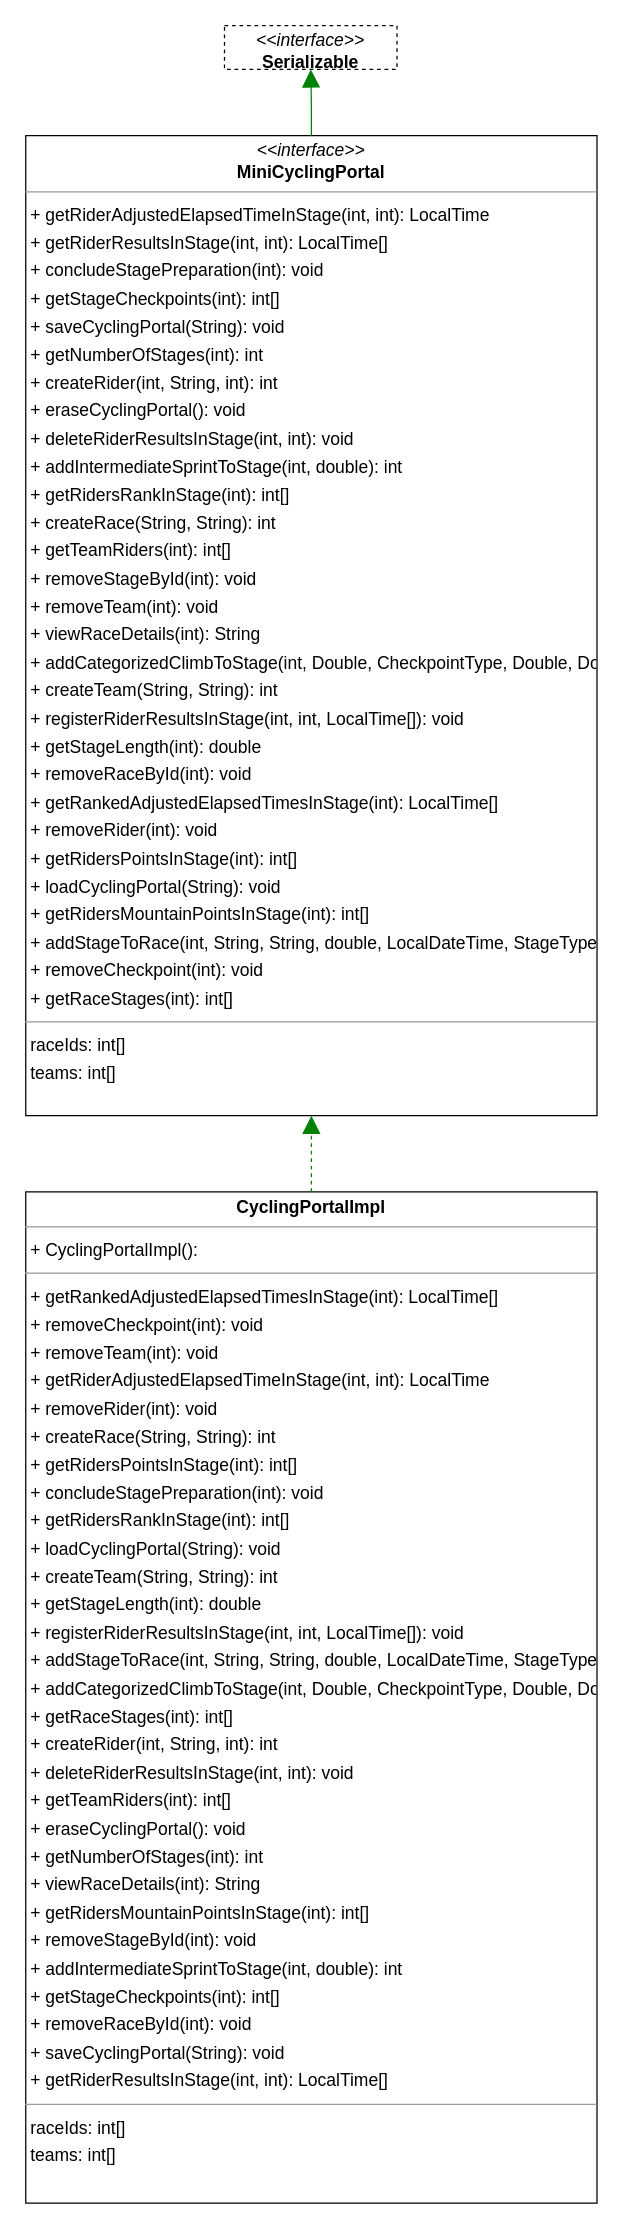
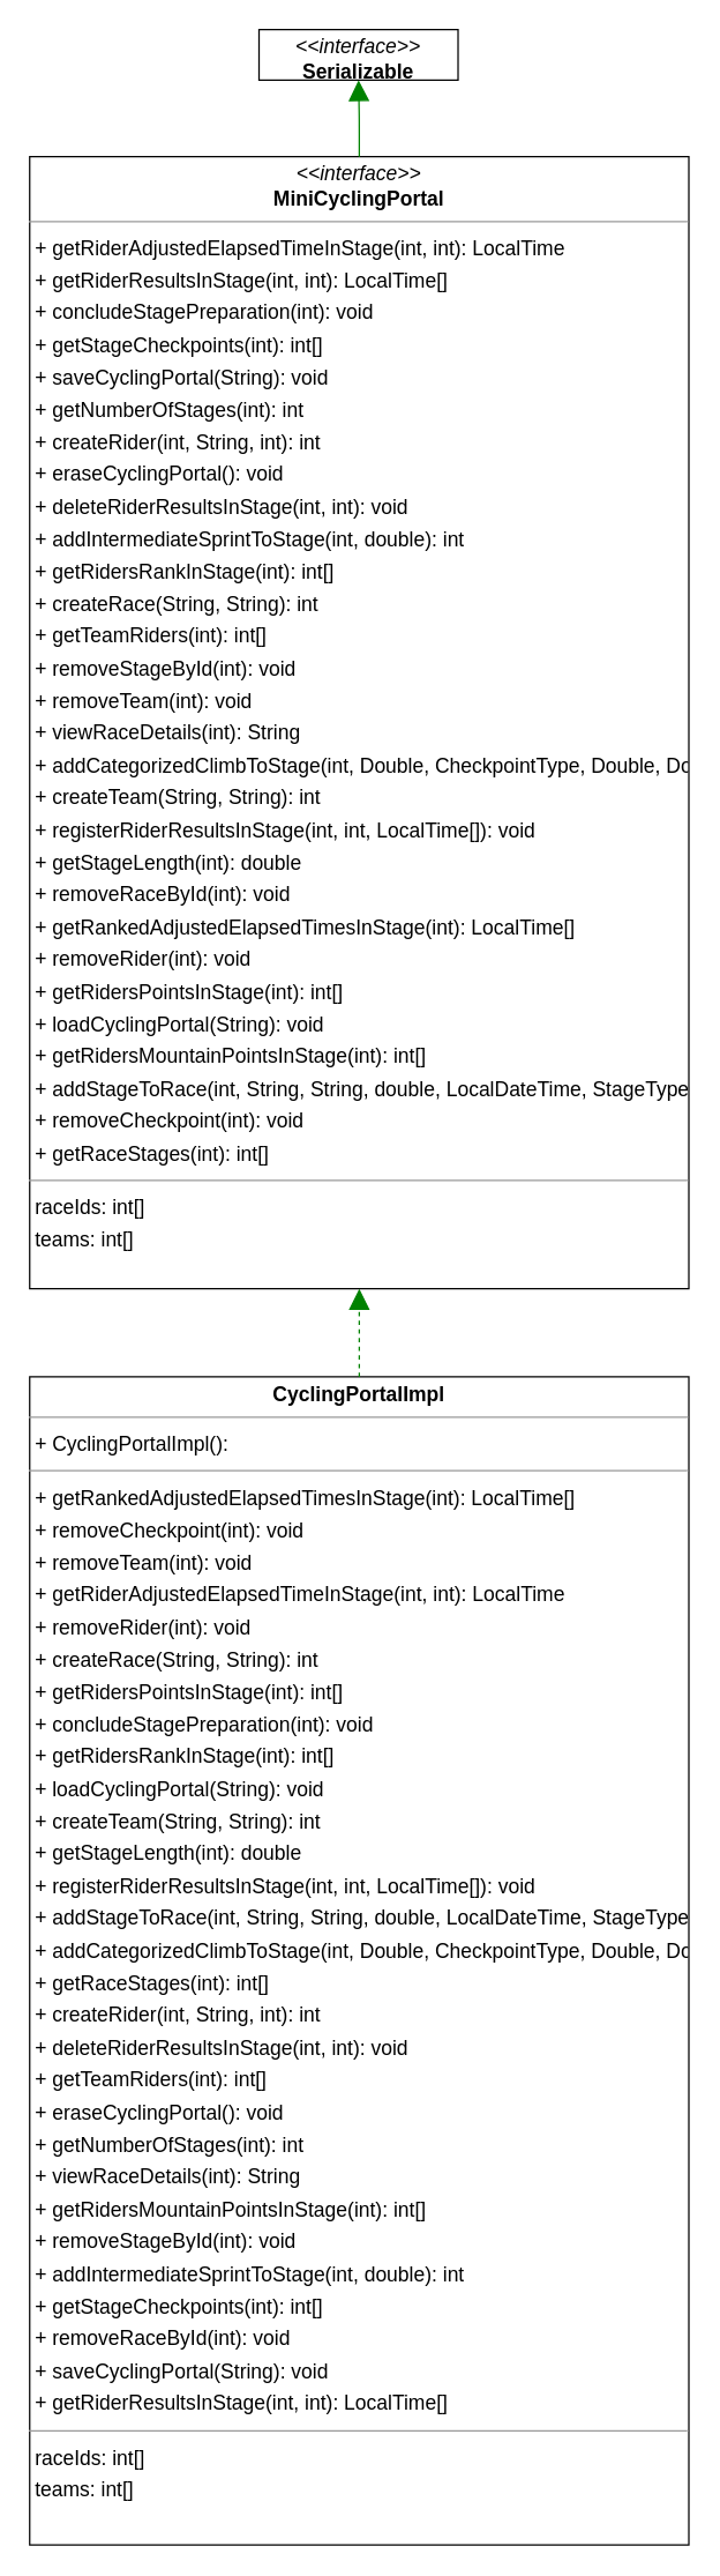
  <mxCell id="0" />
  <mxCell id="1" parent="0" />
  <mxCell id="2" value="&lt;p style=&quot;margin:0px;margin-top:4px;text-align:center;&quot;&gt;&lt;b&gt;CyclingPortalImpl&lt;/b&gt;&lt;/p&gt;&lt;hr size=&quot;1&quot;/&gt;&lt;p style=&quot;margin:0 0 0 4px;line-height:1.6;&quot;&gt;+ CyclingPortalImpl(): &lt;/p&gt;&lt;hr size=&quot;1&quot;/&gt;&lt;p style=&quot;margin:0 0 0 4px;line-height:1.6;&quot;&gt;+ getRankedAdjustedElapsedTimesInStage(int): LocalTime[]&lt;br/&gt;+ removeCheckpoint(int): void&lt;br/&gt;+ removeTeam(int): void&lt;br/&gt;+ getRiderAdjustedElapsedTimeInStage(int, int): LocalTime&lt;br/&gt;+ removeRider(int): void&lt;br/&gt;+ createRace(String, String): int&lt;br/&gt;+ getRidersPointsInStage(int): int[]&lt;br/&gt;+ concludeStagePreparation(int): void&lt;br/&gt;+ getRidersRankInStage(int): int[]&lt;br/&gt;+ loadCyclingPortal(String): void&lt;br/&gt;+ createTeam(String, String): int&lt;br/&gt;+ getStageLength(int): double&lt;br/&gt;+ registerRiderResultsInStage(int, int, LocalTime[]): void&lt;br/&gt;+ addStageToRace(int, String, String, double, LocalDateTime, StageType): int&lt;br/&gt;+ addCategorizedClimbToStage(int, Double, CheckpointType, Double, Double): int&lt;br/&gt;+ getRaceStages(int): int[]&lt;br/&gt;+ createRider(int, String, int): int&lt;br/&gt;+ deleteRiderResultsInStage(int, int): void&lt;br/&gt;+ getTeamRiders(int): int[]&lt;br/&gt;+ eraseCyclingPortal(): void&lt;br/&gt;+ getNumberOfStages(int): int&lt;br/&gt;+ viewRaceDetails(int): String&lt;br/&gt;+ getRidersMountainPointsInStage(int): int[]&lt;br/&gt;+ removeStageById(int): void&lt;br/&gt;+ addIntermediateSprintToStage(int, double): int&lt;br/&gt;+ getStageCheckpoints(int): int[]&lt;br/&gt;+ removeRaceById(int): void&lt;br/&gt;+ saveCyclingPortal(String): void&lt;br/&gt;+ getRiderResultsInStage(int, int): LocalTime[]&lt;/p&gt;&lt;hr size=&quot;1&quot;/&gt;&lt;p style=&quot;margin:0 0 0 4px;line-height:1.6;&quot;&gt; raceIds: int[]&lt;br/&gt; teams: int[]&lt;/p&gt;" style="verticalAlign=top;align=left;overflow=fill;fontSize=14;fontFamily=Helvetica;html=1;rounded=0;shadow=0;comic=0;labelBackgroundColor=none;strokeWidth=1;" parent="1" vertex="1"><mxGeometry x="20" y="953" width="457" height="809" as="geometry" /></mxCell>
  <mxCell id="3" value="&lt;p style=&quot;margin:0px;margin-top:4px;text-align:center;&quot;&gt;&lt;i&gt;&amp;lt;&amp;lt;interface&amp;gt;&amp;gt;&lt;/i&gt;&lt;br/&gt;&lt;b&gt;MiniCyclingPortal&lt;/b&gt;&lt;/p&gt;&lt;hr size=&quot;1&quot;/&gt;&lt;p style=&quot;margin:0 0 0 4px;line-height:1.6;&quot;&gt;+ getRiderAdjustedElapsedTimeInStage(int, int): LocalTime&lt;br/&gt;+ getRiderResultsInStage(int, int): LocalTime[]&lt;br/&gt;+ concludeStagePreparation(int): void&lt;br/&gt;+ getStageCheckpoints(int): int[]&lt;br/&gt;+ saveCyclingPortal(String): void&lt;br/&gt;+ getNumberOfStages(int): int&lt;br/&gt;+ createRider(int, String, int): int&lt;br/&gt;+ eraseCyclingPortal(): void&lt;br/&gt;+ deleteRiderResultsInStage(int, int): void&lt;br/&gt;+ addIntermediateSprintToStage(int, double): int&lt;br/&gt;+ getRidersRankInStage(int): int[]&lt;br/&gt;+ createRace(String, String): int&lt;br/&gt;+ getTeamRiders(int): int[]&lt;br/&gt;+ removeStageById(int): void&lt;br/&gt;+ removeTeam(int): void&lt;br/&gt;+ viewRaceDetails(int): String&lt;br/&gt;+ addCategorizedClimbToStage(int, Double, CheckpointType, Double, Double): int&lt;br/&gt;+ createTeam(String, String): int&lt;br/&gt;+ registerRiderResultsInStage(int, int, LocalTime[]): void&lt;br/&gt;+ getStageLength(int): double&lt;br/&gt;+ removeRaceById(int): void&lt;br/&gt;+ getRankedAdjustedElapsedTimesInStage(int): LocalTime[]&lt;br/&gt;+ removeRider(int): void&lt;br/&gt;+ getRidersPointsInStage(int): int[]&lt;br/&gt;+ loadCyclingPortal(String): void&lt;br/&gt;+ getRidersMountainPointsInStage(int): int[]&lt;br/&gt;+ addStageToRace(int, String, String, double, LocalDateTime, StageType): int&lt;br/&gt;+ removeCheckpoint(int): void&lt;br/&gt;+ getRaceStages(int): int[]&lt;/p&gt;&lt;hr size=&quot;1&quot;/&gt;&lt;p style=&quot;margin:0 0 0 4px;line-height:1.6;&quot;&gt; raceIds: int[]&lt;br/&gt; teams: int[]&lt;/p&gt;" style="verticalAlign=top;align=left;overflow=fill;fontSize=14;fontFamily=Helvetica;html=1;rounded=0;shadow=0;comic=0;labelBackgroundColor=none;strokeWidth=1;" parent="1" vertex="1"><mxGeometry x="20" y="108" width="457" height="784" as="geometry" /></mxCell>
- <mxCell id="4" value="&lt;p style=&quot;margin:0px;margin-top:4px;text-align:center;&quot;&gt;&lt;i&gt;&amp;lt;&amp;lt;interface&amp;gt;&amp;gt;&lt;/i&gt;&lt;br/&gt;&lt;b&gt;Serializable&lt;/b&gt;&lt;/p&gt;&lt;hr size=&quot;1&quot;/&gt;" style="verticalAlign=top;align=left;overflow=fill;fontSize=14;fontFamily=Helvetica;html=1;rounded=0;shadow=0;comic=0;labelBackgroundColor=none;strokeWidth=1;dashed=1;" parent="1" vertex="1"><mxGeometry x="179" y="20" width="138" height="35" as="geometry" /></mxCell>
+ <mxCell id="4" value="&lt;p style=&quot;margin:0px;margin-top:4px;text-align:center;&quot;&gt;&lt;i&gt;&amp;lt;&amp;lt;interface&amp;gt;&amp;gt;&lt;/i&gt;&lt;br/&gt;&lt;b&gt;Serializable&lt;/b&gt;&lt;/p&gt;&lt;hr size=&quot;1&quot;/&gt;" style="verticalAlign=top;align=left;overflow=fill;fontSize=14;fontFamily=Helvetica;html=1;rounded=0;shadow=0;comic=0;labelBackgroundColor=none;strokeWidth=1;" parent="1" vertex="1"><mxGeometry x="179" y="20" width="138" height="35" as="geometry" /></mxCell>
  <mxCell id="5" value="" style="html=1;rounded=1;edgeStyle=orthogonalEdgeStyle;dashed=1;startArrow=none;endArrow=block;endSize=12;strokeColor=#008200;exitX=0.500;exitY=0.000;exitDx=0;exitDy=0;entryX=0.500;entryY=1.000;entryDx=0;entryDy=0;" parent="1" source="2" target="3" edge="1"><mxGeometry width="50" height="50" relative="1" as="geometry"><Array as="points" /></mxGeometry></mxCell>
  <mxCell id="6" value="" style="html=1;rounded=1;edgeStyle=orthogonalEdgeStyle;dashed=0;startArrow=none;endArrow=block;endSize=12;strokeColor=#008200;exitX=0.500;exitY=0.000;exitDx=0;exitDy=0;entryX=0.500;entryY=1.001;entryDx=0;entryDy=0;" parent="1" source="3" target="4" edge="1"><mxGeometry width="50" height="50" relative="1" as="geometry"><Array as="points" /></mxGeometry></mxCell>
